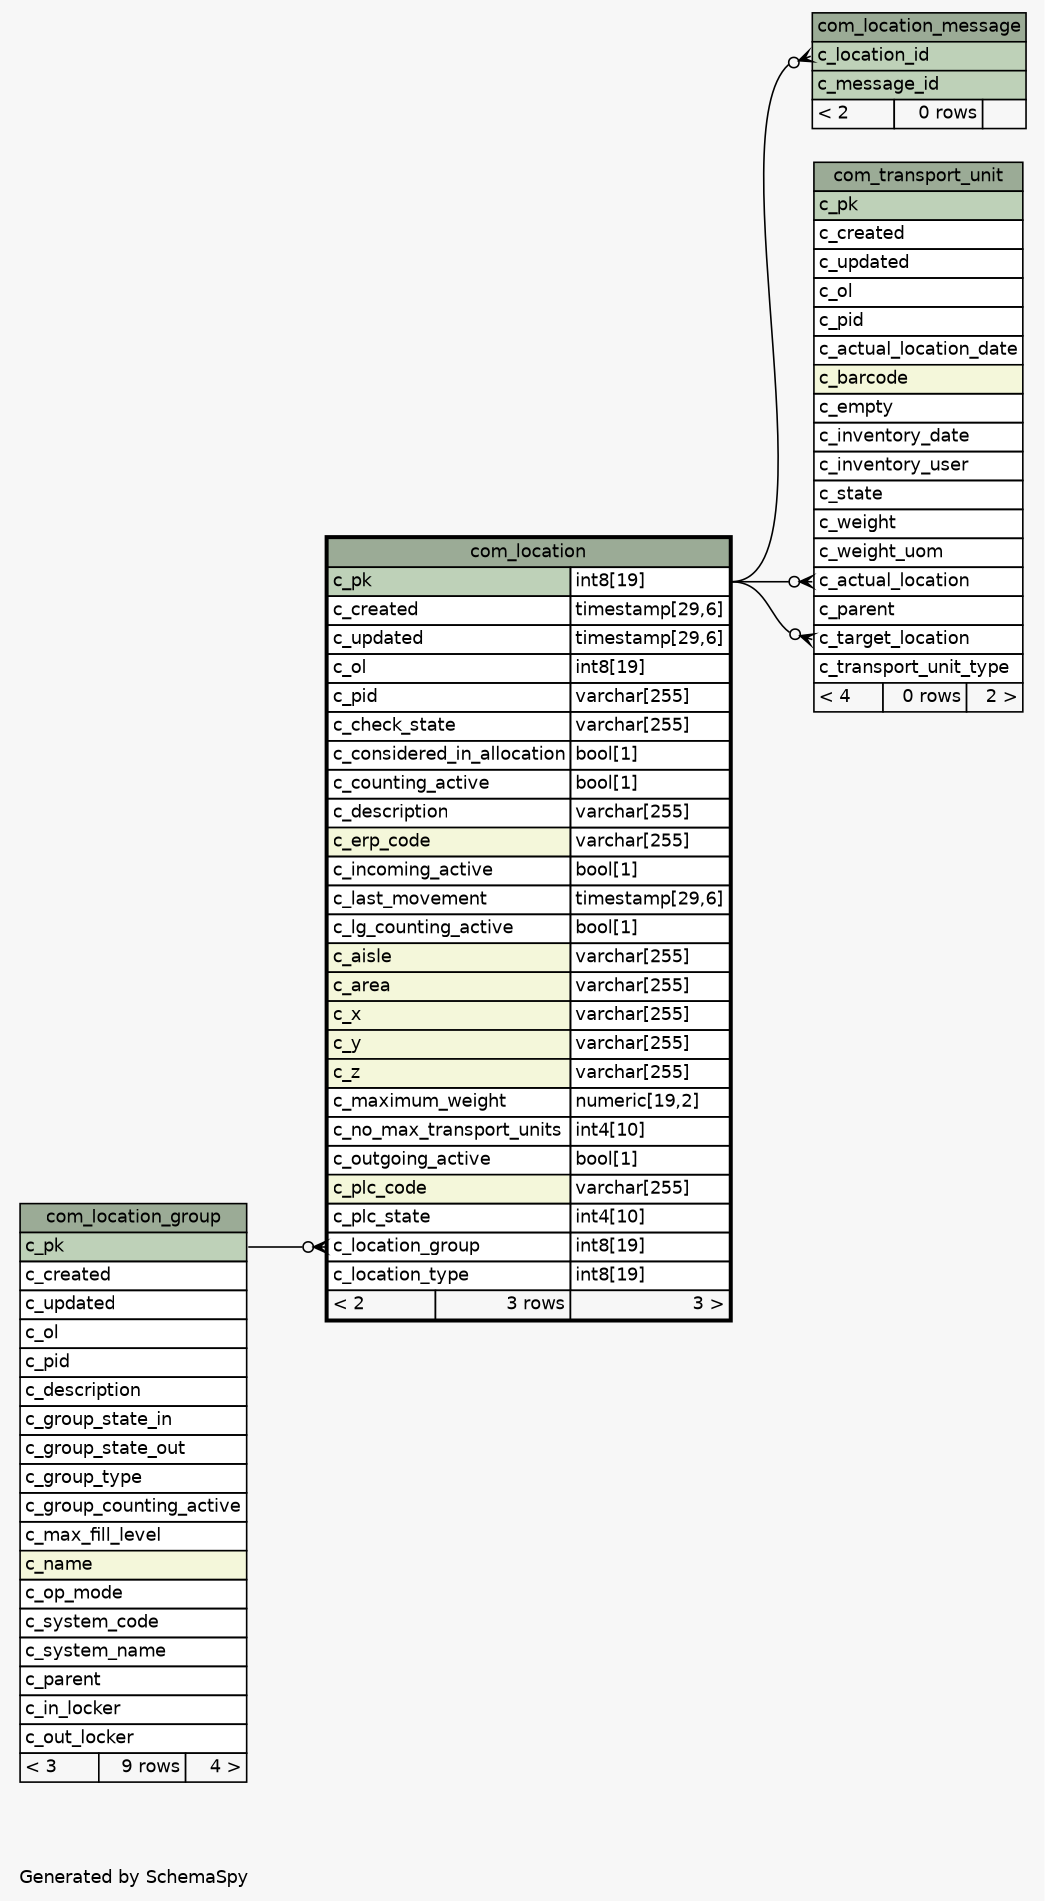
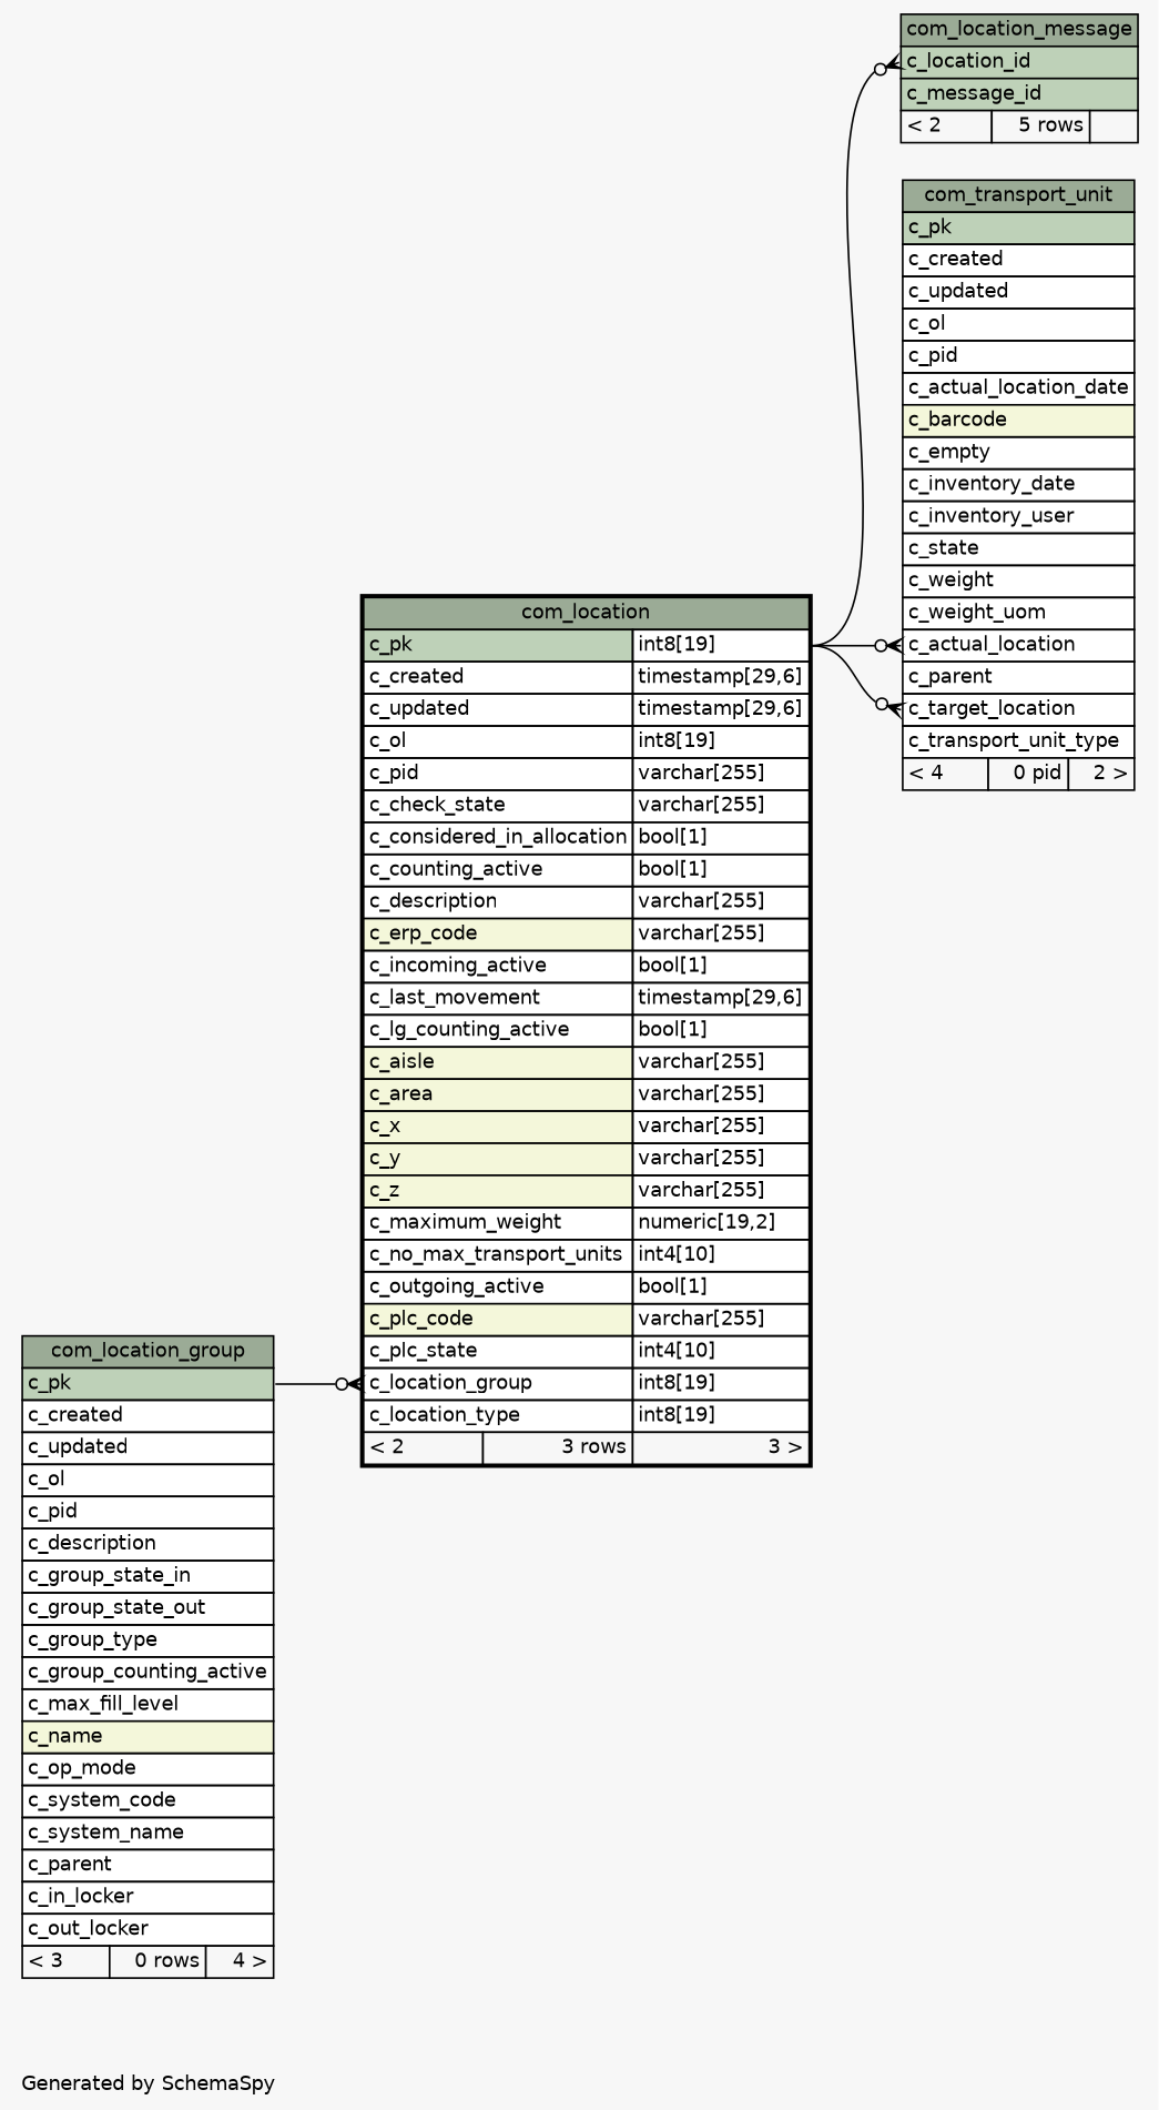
  digraph {
    bgcolor="#f7f7f7"
    fontname=Helvetica
    fontsize=11
    label="\nGenerated by SchemaSpy"
    labeljust=l
    nodesep=0.18
    rankdir=RL
    ranksep=0.46
    node [fontname=Helvetica fontsize=11 shape=plaintext]
    edge [arrowhead=none arrowsize=0.8 arrowtail=crowodot dir=back headport="c_pk.type:e"]
    n1 [label=<     <TABLE BORDER="2" CELLBORDER="1" CELLSPACING="0" BGCOLOR="#ffffff">       <TR><TD COLSPAN="3" BGCOLOR="#9bab96" ALIGN="CENTER">com_location</TD></TR>       <TR><TD PORT="c_pk" COLSPAN="2" BGCOLOR="#bed1b8" ALIGN="LEFT">c_pk</TD><TD PORT="c_pk.type" ALIGN="LEFT">int8[19]</TD></TR>       <TR><TD PORT="c_created" COLSPAN="2" ALIGN="LEFT">c_created</TD><TD PORT="c_created.type" ALIGN="LEFT">timestamp[29,6]</TD></TR>       <TR><TD PORT="c_updated" COLSPAN="2" ALIGN="LEFT">c_updated</TD><TD PORT="c_updated.type" ALIGN="LEFT">timestamp[29,6]</TD></TR>       <TR><TD PORT="c_ol" COLSPAN="2" ALIGN="LEFT">c_ol</TD><TD PORT="c_ol.type" ALIGN="LEFT">int8[19]</TD></TR>       <TR><TD PORT="c_pid" COLSPAN="2" ALIGN="LEFT">c_pid</TD><TD PORT="c_pid.type" ALIGN="LEFT">varchar[255]</TD></TR>       <TR><TD PORT="c_check_state" COLSPAN="2" ALIGN="LEFT">c_check_state</TD><TD PORT="c_check_state.type" ALIGN="LEFT">varchar[255]</TD></TR>       <TR><TD PORT="c_considered_in_allocation" COLSPAN="2" ALIGN="LEFT">c_considered_in_allocation</TD><TD PORT="c_considered_in_allocation.type" ALIGN="LEFT">bool[1]</TD></TR>       <TR><TD PORT="c_counting_active" COLSPAN="2" ALIGN="LEFT">c_counting_active</TD><TD PORT="c_counting_active.type" ALIGN="LEFT">bool[1]</TD></TR>       <TR><TD PORT="c_description" COLSPAN="2" ALIGN="LEFT">c_description</TD><TD PORT="c_description.type" ALIGN="LEFT">varchar[255]</TD></TR>       <TR><TD PORT="c_erp_code" COLSPAN="2" BGCOLOR="#f4f7da" ALIGN="LEFT">c_erp_code</TD><TD PORT="c_erp_code.type" ALIGN="LEFT">varchar[255]</TD></TR>       <TR><TD PORT="c_incoming_active" COLSPAN="2" ALIGN="LEFT">c_incoming_active</TD><TD PORT="c_incoming_active.type" ALIGN="LEFT">bool[1]</TD></TR>       <TR><TD PORT="c_last_movement" COLSPAN="2" ALIGN="LEFT">c_last_movement</TD><TD PORT="c_last_movement.type" ALIGN="LEFT">timestamp[29,6]</TD></TR>       <TR><TD PORT="c_lg_counting_active" COLSPAN="2" ALIGN="LEFT">c_lg_counting_active</TD><TD PORT="c_lg_counting_active.type" ALIGN="LEFT">bool[1]</TD></TR>       <TR><TD PORT="c_aisle" COLSPAN="2" BGCOLOR="#f4f7da" ALIGN="LEFT">c_aisle</TD><TD PORT="c_aisle.type" ALIGN="LEFT">varchar[255]</TD></TR>       <TR><TD PORT="c_area" COLSPAN="2" BGCOLOR="#f4f7da" ALIGN="LEFT">c_area</TD><TD PORT="c_area.type" ALIGN="LEFT">varchar[255]</TD></TR>       <TR><TD PORT="c_x" COLSPAN="2" BGCOLOR="#f4f7da" ALIGN="LEFT">c_x</TD><TD PORT="c_x.type" ALIGN="LEFT">varchar[255]</TD></TR>       <TR><TD PORT="c_y" COLSPAN="2" BGCOLOR="#f4f7da" ALIGN="LEFT">c_y</TD><TD PORT="c_y.type" ALIGN="LEFT">varchar[255]</TD></TR>       <TR><TD PORT="c_z" COLSPAN="2" BGCOLOR="#f4f7da" ALIGN="LEFT">c_z</TD><TD PORT="c_z.type" ALIGN="LEFT">varchar[255]</TD></TR>       <TR><TD PORT="c_maximum_weight" COLSPAN="2" ALIGN="LEFT">c_maximum_weight</TD><TD PORT="c_maximum_weight.type" ALIGN="LEFT">numeric[19,2]</TD></TR>       <TR><TD PORT="c_no_max_transport_units" COLSPAN="2" ALIGN="LEFT">c_no_max_transport_units</TD><TD PORT="c_no_max_transport_units.type" ALIGN="LEFT">int4[10]</TD></TR>       <TR><TD PORT="c_outgoing_active" COLSPAN="2" ALIGN="LEFT">c_outgoing_active</TD><TD PORT="c_outgoing_active.type" ALIGN="LEFT">bool[1]</TD></TR>       <TR><TD PORT="c_plc_code" COLSPAN="2" BGCOLOR="#f4f7da" ALIGN="LEFT">c_plc_code</TD><TD PORT="c_plc_code.type" ALIGN="LEFT">varchar[255]</TD></TR>       <TR><TD PORT="c_plc_state" COLSPAN="2" ALIGN="LEFT">c_plc_state</TD><TD PORT="c_plc_state.type" ALIGN="LEFT">int4[10]</TD></TR>       <TR><TD PORT="c_location_group" COLSPAN="2" ALIGN="LEFT">c_location_group</TD><TD PORT="c_location_group.type" ALIGN="LEFT">int8[19]</TD></TR>       <TR><TD PORT="c_location_type" COLSPAN="2" ALIGN="LEFT">c_location_type</TD><TD PORT="c_location_type.type" ALIGN="LEFT">int8[19]</TD></TR>       <TR><TD ALIGN="LEFT" BGCOLOR="#f7f7f7">&lt; 2</TD><TD ALIGN="RIGHT" BGCOLOR="#f7f7f7">3 rows</TD><TD ALIGN="RIGHT" BGCOLOR="#f7f7f7">3 &gt;</TD></TR>     </TABLE>>]
-   n2 [label=<     <TABLE BORDER="0" CELLBORDER="1" CELLSPACING="0" BGCOLOR="#ffffff">       <TR><TD COLSPAN="3" BGCOLOR="#9bab96" ALIGN="CENTER">com_location_group</TD></TR>       <TR><TD PORT="c_pk" COLSPAN="3" BGCOLOR="#bed1b8" ALIGN="LEFT">c_pk</TD></TR>       <TR><TD PORT="c_created" COLSPAN="3" ALIGN="LEFT">c_created</TD></TR>       <TR><TD PORT="c_updated" COLSPAN="3" ALIGN="LEFT">c_updated</TD></TR>       <TR><TD PORT="c_ol" COLSPAN="3" ALIGN="LEFT">c_ol</TD></TR>       <TR><TD PORT="c_pid" COLSPAN="3" ALIGN="LEFT">c_pid</TD></TR>       <TR><TD PORT="c_description" COLSPAN="3" ALIGN="LEFT">c_description</TD></TR>       <TR><TD PORT="c_group_state_in" COLSPAN="3" ALIGN="LEFT">c_group_state_in</TD></TR>       <TR><TD PORT="c_group_state_out" COLSPAN="3" ALIGN="LEFT">c_group_state_out</TD></TR>       <TR><TD PORT="c_group_type" COLSPAN="3" ALIGN="LEFT">c_group_type</TD></TR>       <TR><TD PORT="c_group_counting_active" COLSPAN="3" ALIGN="LEFT">c_group_counting_active</TD></TR>       <TR><TD PORT="c_max_fill_level" COLSPAN="3" ALIGN="LEFT">c_max_fill_level</TD></TR>       <TR><TD PORT="c_name" COLSPAN="3" BGCOLOR="#f4f7da" ALIGN="LEFT">c_name</TD></TR>       <TR><TD PORT="c_op_mode" COLSPAN="3" ALIGN="LEFT">c_op_mode</TD></TR>       <TR><TD PORT="c_system_code" COLSPAN="3" ALIGN="LEFT">c_system_code</TD></TR>       <TR><TD PORT="c_system_name" COLSPAN="3" ALIGN="LEFT">c_system_name</TD></TR>       <TR><TD PORT="c_parent" COLSPAN="3" ALIGN="LEFT">c_parent</TD></TR>       <TR><TD PORT="c_in_locker" COLSPAN="3" ALIGN="LEFT">c_in_locker</TD></TR>       <TR><TD PORT="c_out_locker" COLSPAN="3" ALIGN="LEFT">c_out_locker</TD></TR>       <TR><TD ALIGN="LEFT" BGCOLOR="#f7f7f7">&lt; 3</TD><TD ALIGN="RIGHT" BGCOLOR="#f7f7f7">9 rows</TD><TD ALIGN="RIGHT" BGCOLOR="#f7f7f7">4 &gt;</TD></TR>     </TABLE>>]
-   n3 [label=<     <TABLE BORDER="0" CELLBORDER="1" CELLSPACING="0" BGCOLOR="#ffffff">       <TR><TD COLSPAN="3" BGCOLOR="#9bab96" ALIGN="CENTER">com_location_message</TD></TR>       <TR><TD PORT="c_location_id" COLSPAN="3" BGCOLOR="#bed1b8" ALIGN="LEFT">c_location_id</TD></TR>       <TR><TD PORT="c_message_id" COLSPAN="3" BGCOLOR="#bed1b8" ALIGN="LEFT">c_message_id</TD></TR>       <TR><TD ALIGN="LEFT" BGCOLOR="#f7f7f7">&lt; 2</TD><TD ALIGN="RIGHT" BGCOLOR="#f7f7f7">0 rows</TD><TD ALIGN="RIGHT" BGCOLOR="#f7f7f7">  </TD></TR>     </TABLE>>]
-   n4 [label=<     <TABLE BORDER="0" CELLBORDER="1" CELLSPACING="0" BGCOLOR="#ffffff">       <TR><TD COLSPAN="3" BGCOLOR="#9bab96" ALIGN="CENTER">com_transport_unit</TD></TR>       <TR><TD PORT="c_pk" COLSPAN="3" BGCOLOR="#bed1b8" ALIGN="LEFT">c_pk</TD></TR>       <TR><TD PORT="c_created" COLSPAN="3" ALIGN="LEFT">c_created</TD></TR>       <TR><TD PORT="c_updated" COLSPAN="3" ALIGN="LEFT">c_updated</TD></TR>       <TR><TD PORT="c_ol" COLSPAN="3" ALIGN="LEFT">c_ol</TD></TR>       <TR><TD PORT="c_pid" COLSPAN="3" ALIGN="LEFT">c_pid</TD></TR>       <TR><TD PORT="c_actual_location_date" COLSPAN="3" ALIGN="LEFT">c_actual_location_date</TD></TR>       <TR><TD PORT="c_barcode" COLSPAN="3" BGCOLOR="#f4f7da" ALIGN="LEFT">c_barcode</TD></TR>       <TR><TD PORT="c_empty" COLSPAN="3" ALIGN="LEFT">c_empty</TD></TR>       <TR><TD PORT="c_inventory_date" COLSPAN="3" ALIGN="LEFT">c_inventory_date</TD></TR>       <TR><TD PORT="c_inventory_user" COLSPAN="3" ALIGN="LEFT">c_inventory_user</TD></TR>       <TR><TD PORT="c_state" COLSPAN="3" ALIGN="LEFT">c_state</TD></TR>       <TR><TD PORT="c_weight" COLSPAN="3" ALIGN="LEFT">c_weight</TD></TR>       <TR><TD PORT="c_weight_uom" COLSPAN="3" ALIGN="LEFT">c_weight_uom</TD></TR>       <TR><TD PORT="c_actual_location" COLSPAN="3" ALIGN="LEFT">c_actual_location</TD></TR>       <TR><TD PORT="c_parent" COLSPAN="3" ALIGN="LEFT">c_parent</TD></TR>       <TR><TD PORT="c_target_location" COLSPAN="3" ALIGN="LEFT">c_target_location</TD></TR>       <TR><TD PORT="c_transport_unit_type" COLSPAN="3" ALIGN="LEFT">c_transport_unit_type</TD></TR>       <TR><TD ALIGN="LEFT" BGCOLOR="#f7f7f7">&lt; 4</TD><TD ALIGN="RIGHT" BGCOLOR="#f7f7f7">0 rows</TD><TD ALIGN="RIGHT" BGCOLOR="#f7f7f7">2 &gt;</TD></TR>     </TABLE>>]
+   n2 [label=<     <TABLE BORDER="0" CELLBORDER="1" CELLSPACING="0" BGCOLOR="#ffffff">       <TR><TD COLSPAN="3" BGCOLOR="#9bab96" ALIGN="CENTER">com_location_group</TD></TR>       <TR><TD PORT="c_pk" COLSPAN="3" BGCOLOR="#bed1b8" ALIGN="LEFT">c_pk</TD></TR>       <TR><TD PORT="c_created" COLSPAN="3" ALIGN="LEFT">c_created</TD></TR>       <TR><TD PORT="c_updated" COLSPAN="3" ALIGN="LEFT">c_updated</TD></TR>       <TR><TD PORT="c_ol" COLSPAN="3" ALIGN="LEFT">c_ol</TD></TR>       <TR><TD PORT="c_pid" COLSPAN="3" ALIGN="LEFT">c_pid</TD></TR>       <TR><TD PORT="c_description" COLSPAN="3" ALIGN="LEFT">c_description</TD></TR>       <TR><TD PORT="c_group_state_in" COLSPAN="3" ALIGN="LEFT">c_group_state_in</TD></TR>       <TR><TD PORT="c_group_state_out" COLSPAN="3" ALIGN="LEFT">c_group_state_out</TD></TR>       <TR><TD PORT="c_group_type" COLSPAN="3" ALIGN="LEFT">c_group_type</TD></TR>       <TR><TD PORT="c_group_counting_active" COLSPAN="3" ALIGN="LEFT">c_group_counting_active</TD></TR>       <TR><TD PORT="c_max_fill_level" COLSPAN="3" ALIGN="LEFT">c_max_fill_level</TD></TR>       <TR><TD PORT="c_name" COLSPAN="3" BGCOLOR="#f4f7da" ALIGN="LEFT">c_name</TD></TR>       <TR><TD PORT="c_op_mode" COLSPAN="3" ALIGN="LEFT">c_op_mode</TD></TR>       <TR><TD PORT="c_system_code" COLSPAN="3" ALIGN="LEFT">c_system_code</TD></TR>       <TR><TD PORT="c_system_name" COLSPAN="3" ALIGN="LEFT">c_system_name</TD></TR>       <TR><TD PORT="c_parent" COLSPAN="3" ALIGN="LEFT">c_parent</TD></TR>       <TR><TD PORT="c_in_locker" COLSPAN="3" ALIGN="LEFT">c_in_locker</TD></TR>       <TR><TD PORT="c_out_locker" COLSPAN="3" ALIGN="LEFT">c_out_locker</TD></TR>       <TR><TD ALIGN="LEFT" BGCOLOR="#f7f7f7">&lt; 3</TD><TD ALIGN="RIGHT" BGCOLOR="#f7f7f7">0 rows</TD><TD ALIGN="RIGHT" BGCOLOR="#f7f7f7">4 &gt;</TD></TR>     </TABLE>>]
+   n3 [label=<     <TABLE BORDER="0" CELLBORDER="1" CELLSPACING="0" BGCOLOR="#ffffff">       <TR><TD COLSPAN="3" BGCOLOR="#9bab96" ALIGN="CENTER">com_location_message</TD></TR>       <TR><TD PORT="c_location_id" COLSPAN="3" BGCOLOR="#bed1b8" ALIGN="LEFT">c_location_id</TD></TR>       <TR><TD PORT="c_message_id" COLSPAN="3" BGCOLOR="#bed1b8" ALIGN="LEFT">c_message_id</TD></TR>       <TR><TD ALIGN="LEFT" BGCOLOR="#f7f7f7">&lt; 2</TD><TD ALIGN="RIGHT" BGCOLOR="#f7f7f7">5 rows</TD><TD ALIGN="RIGHT" BGCOLOR="#f7f7f7">  </TD></TR>     </TABLE>>]
+   n4 [label=<     <TABLE BORDER="0" CELLBORDER="1" CELLSPACING="0" BGCOLOR="#ffffff">       <TR><TD COLSPAN="3" BGCOLOR="#9bab96" ALIGN="CENTER">com_transport_unit</TD></TR>       <TR><TD PORT="c_pk" COLSPAN="3" BGCOLOR="#bed1b8" ALIGN="LEFT">c_pk</TD></TR>       <TR><TD PORT="c_created" COLSPAN="3" ALIGN="LEFT">c_created</TD></TR>       <TR><TD PORT="c_updated" COLSPAN="3" ALIGN="LEFT">c_updated</TD></TR>       <TR><TD PORT="c_ol" COLSPAN="3" ALIGN="LEFT">c_ol</TD></TR>       <TR><TD PORT="c_pid" COLSPAN="3" ALIGN="LEFT">c_pid</TD></TR>       <TR><TD PORT="c_actual_location_date" COLSPAN="3" ALIGN="LEFT">c_actual_location_date</TD></TR>       <TR><TD PORT="c_barcode" COLSPAN="3" BGCOLOR="#f4f7da" ALIGN="LEFT">c_barcode</TD></TR>       <TR><TD PORT="c_empty" COLSPAN="3" ALIGN="LEFT">c_empty</TD></TR>       <TR><TD PORT="c_inventory_date" COLSPAN="3" ALIGN="LEFT">c_inventory_date</TD></TR>       <TR><TD PORT="c_inventory_user" COLSPAN="3" ALIGN="LEFT">c_inventory_user</TD></TR>       <TR><TD PORT="c_state" COLSPAN="3" ALIGN="LEFT">c_state</TD></TR>       <TR><TD PORT="c_weight" COLSPAN="3" ALIGN="LEFT">c_weight</TD></TR>       <TR><TD PORT="c_weight_uom" COLSPAN="3" ALIGN="LEFT">c_weight_uom</TD></TR>       <TR><TD PORT="c_actual_location" COLSPAN="3" ALIGN="LEFT">c_actual_location</TD></TR>       <TR><TD PORT="c_parent" COLSPAN="3" ALIGN="LEFT">c_parent</TD></TR>       <TR><TD PORT="c_target_location" COLSPAN="3" ALIGN="LEFT">c_target_location</TD></TR>       <TR><TD PORT="c_transport_unit_type" COLSPAN="3" ALIGN="LEFT">c_transport_unit_type</TD></TR>       <TR><TD ALIGN="LEFT" BGCOLOR="#f7f7f7">&lt; 4</TD><TD ALIGN="RIGHT" BGCOLOR="#f7f7f7">0 pid</TD><TD ALIGN="RIGHT" BGCOLOR="#f7f7f7">2 &gt;</TD></TR>     </TABLE>>]
    n1 -> n2 [headport="c_pk:e" tailport="c_location_group:w"]
    n3 -> n1 [tailport="c_location_id:w"]
    n4 -> n1 [tailport="c_actual_location:w"]
    n4 -> n1 [tailport="c_target_location:w"]
  }
